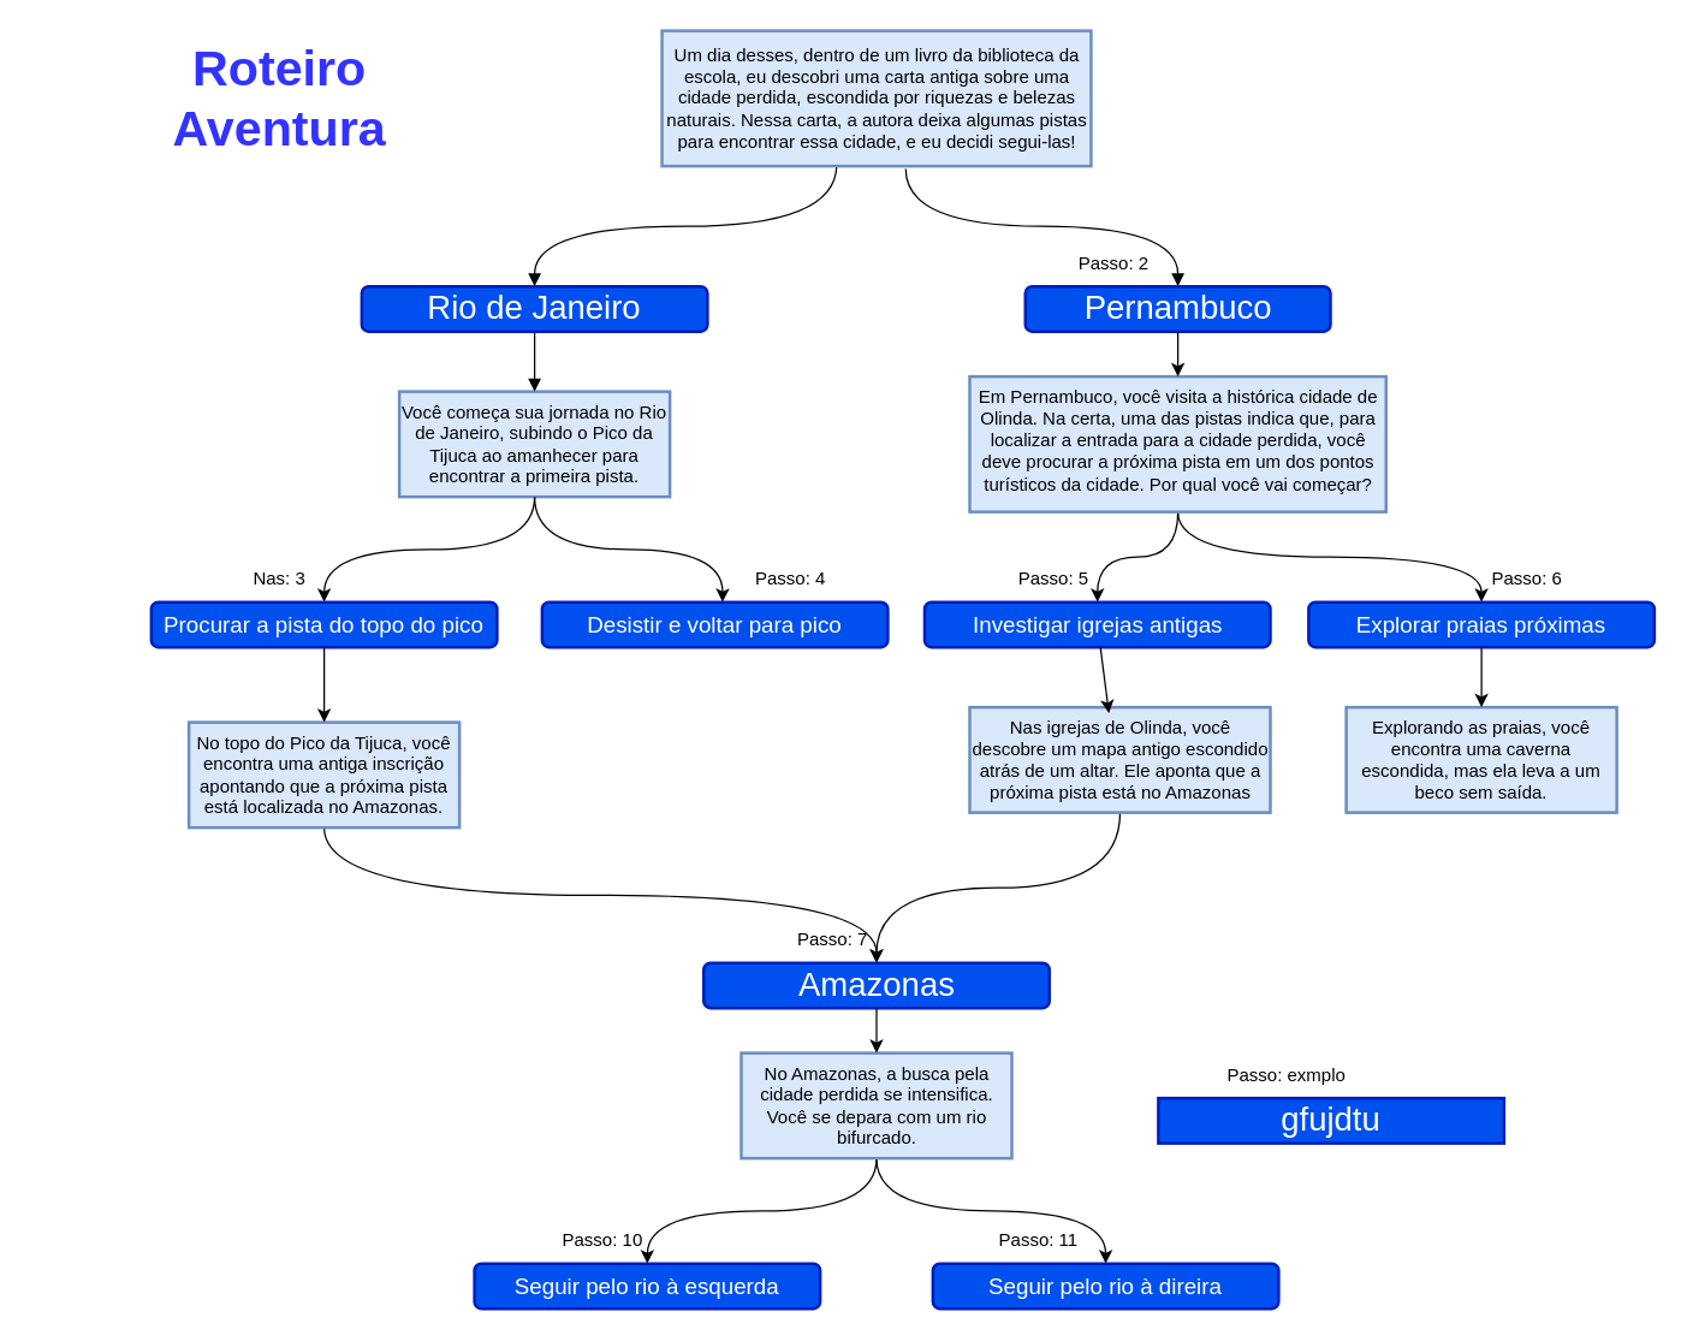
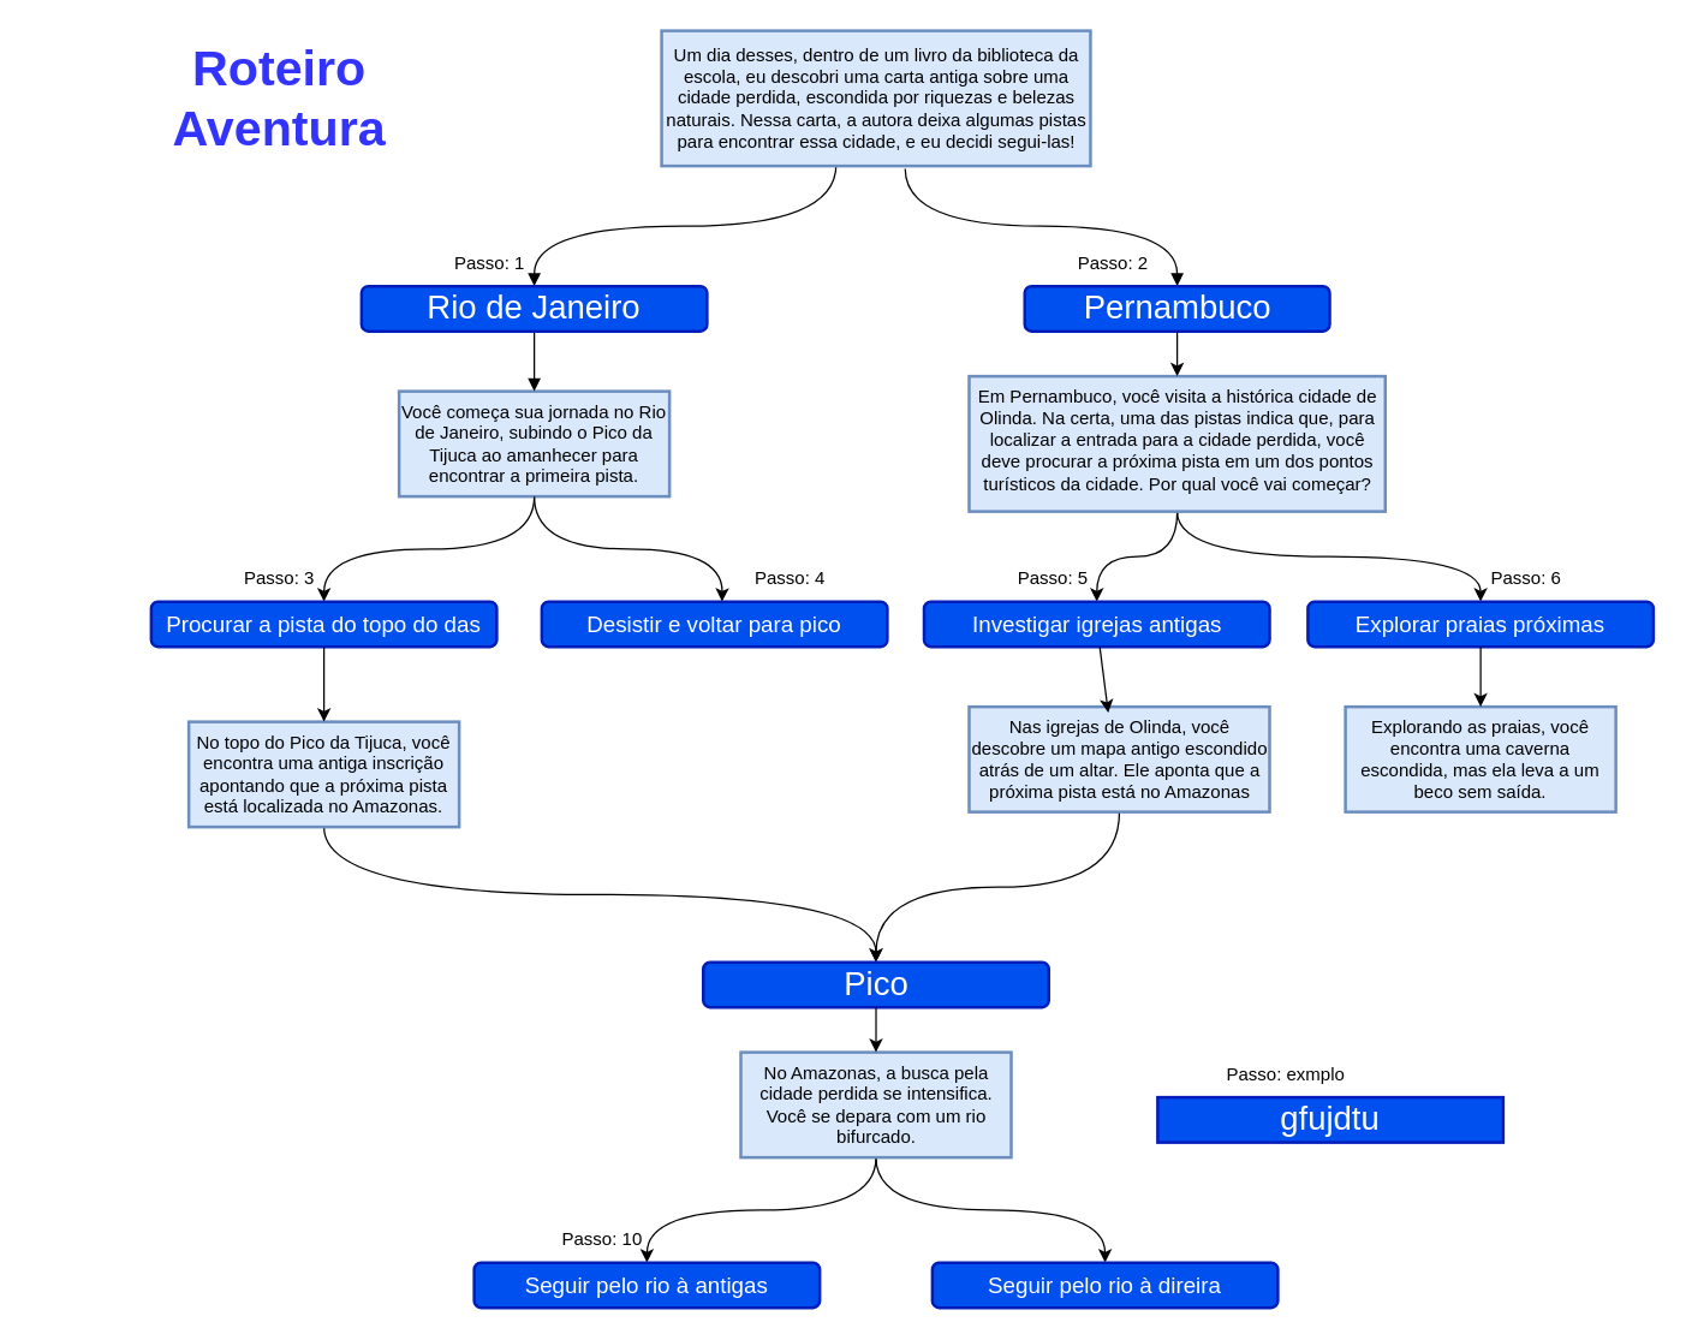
  <mxCell id="0" />
  <mxCell id="1" parent="0" />
  <mxCell id="2" style="edgeStyle=orthogonalEdgeStyle;rounded=0;orthogonalLoop=1;jettySize=auto;html=1;exitX=0.5;exitY=1;exitDx=0;exitDy=0;entryX=0.5;entryY=0;entryDx=0;entryDy=0;curved=1;" parent="1" source="3" target="20" edge="1"><mxGeometry relative="1" as="geometry" /></mxCell>
  <mxCell id="3" value="Você começa sua jornada no Rio de Janeiro, subindo o Pico da Tijuca ao amanhecer para encontrar a primeira pista.&#10;" style="whiteSpace=wrap;strokeWidth=2;pointerEvents=0;align=center;verticalAlign=top;fontFamily=Helvetica;fontSize=12;fillColor=#dae8fc;strokeColor=#6c8ebf;" parent="1" vertex="1"><mxGeometry x="265" y="260" width="180" height="70" as="geometry" /></mxCell>
  <mxCell id="4" value="" style="startArrow=none;endArrow=block;entryX=0.5;entryY=0;strokeColor=default;rounded=1;edgeStyle=orthogonalEdgeStyle;curved=1;exitX=0.407;exitY=0.989;exitDx=0;exitDy=0;exitPerimeter=0;" parent="1" source="11" target="13" edge="1"><mxGeometry relative="1" as="geometry"><mxPoint x="470" y="110" as="sourcePoint" /></mxGeometry></mxCell>
  <mxCell id="5" value="" style="curved=1;startArrow=none;endArrow=block;exitX=0.568;exitY=1.022;entryX=0.5;entryY=0;exitDx=0;exitDy=0;exitPerimeter=0;edgeStyle=orthogonalEdgeStyle;" parent="1" source="11" target="9" edge="1"><mxGeometry relative="1" as="geometry"><mxPoint x="645" y="284.58" as="sourcePoint" /></mxGeometry></mxCell>
  <mxCell id="6" value="" style="startArrow=none;endArrow=block;exitX=0.5;exitY=1;entryX=0.5;entryY=0;exitDx=0;exitDy=0;" parent="1" source="13" target="3" edge="1"><mxGeometry relative="1" as="geometry" /></mxCell>
  <mxCell id="7" value="&lt;h1&gt;&lt;span style=&quot;text-wrap-mode: wrap;&quot;&gt;&lt;font style=&quot;font-size: 33px; color: rgb(51, 51, 255);&quot;&gt;&lt;b style=&quot;&quot;&gt;Roteiro Aventura&lt;/b&gt;&lt;/font&gt;&lt;/span&gt;&lt;/h1&gt;" style="text;html=1;align=center;verticalAlign=middle;resizable=1;points=[];autosize=1;strokeColor=none;fillColor=none;rotation=0;imageAspect=0;movable=1;rotatable=1;deletable=1;editable=1;locked=0;connectable=1;" parent="1" vertex="1"><mxGeometry x="20" y="20" width="330" height="90" as="geometry" /></mxCell>
  <mxCell id="8" value="" style="group;pointerEvents=0;align=center;verticalAlign=top;fontFamily=Helvetica;fontSize=12;fontColor=default;fillColor=none;gradientColor=none;" parent="1" vertex="1" connectable="0"><mxGeometry x="681.5" y="160" width="203" height="60" as="geometry" /></mxCell>
  <mxCell id="9" value="Pernambuco" style="whiteSpace=wrap;strokeWidth=2;fontSize=22;strokeColor=#001DBC;align=center;verticalAlign=middle;fontFamily=Helvetica;fontColor=#ffffff;fillColor=#0050ef;rounded=1;pointerEvents=0;gradientColor=none;" parent="8" vertex="1"><mxGeometry y="30" width="203" height="30" as="geometry" /></mxCell>
  <mxCell id="10" value="Passo: 2" style="text;html=1;align=center;verticalAlign=middle;resizable=0;points=[];autosize=1;strokeColor=none;fillColor=none;rounded=1;fontFamily=Helvetica;fontSize=12;fontColor=default;" parent="8" vertex="1"><mxGeometry x="23" width="70" height="30" as="geometry" /></mxCell>
  <mxCell id="11" value="Um dia desses, dentro de um livro da biblioteca da escola, eu descobri uma carta antiga sobre uma cidade perdida, escondida por riquezas e belezas naturais. Nessa carta, a autora deixa algumas pistas para encontrar essa cidade, e eu decidi segui-las!" style="whiteSpace=wrap;strokeWidth=2;labelBackgroundColor=none;rounded=0;fillStyle=auto;fillColor=#dae8fc;strokeColor=#6c8ebf;" parent="1" vertex="1"><mxGeometry x="439.75" y="20" width="285.5" height="90" as="geometry" /></mxCell>
  <mxCell id="12" value="" style="group" parent="1" vertex="1" connectable="0"><mxGeometry x="240" y="160" width="230" height="60" as="geometry" /></mxCell>
  <mxCell id="13" value="Rio de Janeiro" style="whiteSpace=wrap;strokeWidth=2;fontSize=22;rounded=1;fillColor=#0050ef;strokeColor=#001DBC;fontColor=#ffffff;" parent="12" vertex="1"><mxGeometry y="30" width="230" height="30" as="geometry" /></mxCell>
+ <mxCell id="14" value="Passo: 1" style="text;html=1;align=center;verticalAlign=middle;resizable=0;points=[];autosize=1;strokeColor=none;fillColor=none;rounded=1;" parent="12" vertex="1"><mxGeometry x="50" width="70" height="30" as="geometry" /></mxCell>
  <mxCell id="15" style="edgeStyle=orthogonalEdgeStyle;rounded=0;orthogonalLoop=1;jettySize=auto;html=1;entryX=0.5;entryY=0;entryDx=0;entryDy=0;curved=1;" parent="1" source="17" target="30" edge="1"><mxGeometry relative="1" as="geometry" /></mxCell>
  <mxCell id="16" style="edgeStyle=orthogonalEdgeStyle;rounded=0;orthogonalLoop=1;jettySize=auto;html=1;entryX=0.5;entryY=0;entryDx=0;entryDy=0;curved=1;" parent="1" source="17" target="33" edge="1"><mxGeometry relative="1" as="geometry" /></mxCell>
  <mxCell id="17" value="Em Pernambuco, você visita a histórica cidade de Olinda. Na certa, uma das pistas indica que, para localizar a entrada para a cidade perdida, você deve procurar a próxima pista em um dos pontos turísticos da cidade. Por qual você vai começar?" style="whiteSpace=wrap;strokeWidth=2;pointerEvents=0;align=center;verticalAlign=top;fontFamily=Helvetica;fontSize=12;fillColor=#dae8fc;strokeColor=#6c8ebf;" parent="1" vertex="1"><mxGeometry x="644.5" y="250" width="277" height="90" as="geometry" /></mxCell>
  <mxCell id="18" style="edgeStyle=none;rounded=0;orthogonalLoop=1;jettySize=auto;html=1;" parent="1" source="9" target="17" edge="1"><mxGeometry relative="1" as="geometry" /></mxCell>
  <mxCell id="19" value="" style="group" parent="1" vertex="1" connectable="0"><mxGeometry x="100" y="370" width="230" height="60" as="geometry" /></mxCell>
- <mxCell id="20" value="Procurar a pista do topo do pico" style="whiteSpace=wrap;strokeWidth=2;fontSize=15;rounded=1;fillColor=#0050ef;strokeColor=#001DBC;fontColor=#ffffff;" parent="19" vertex="1"><mxGeometry y="30" width="230" height="30" as="geometry" /></mxCell>
- <mxCell id="21" value="Nas: 3" style="text;html=1;align=center;verticalAlign=middle;resizable=0;points=[];autosize=1;strokeColor=none;fillColor=none;rounded=1;" parent="19" vertex="1"><mxGeometry x="50" width="70" height="30" as="geometry" /></mxCell>
+ <mxCell id="20" value="Procurar a pista do topo do das" style="whiteSpace=wrap;strokeWidth=2;fontSize=15;rounded=1;fillColor=#0050ef;strokeColor=#001DBC;fontColor=#ffffff;" parent="19" vertex="1"><mxGeometry y="30" width="230" height="30" as="geometry" /></mxCell>
+ <mxCell id="21" value="Passo: 3" style="text;html=1;align=center;verticalAlign=middle;resizable=0;points=[];autosize=1;strokeColor=none;fillColor=none;rounded=1;" parent="19" vertex="1"><mxGeometry x="50" width="70" height="30" as="geometry" /></mxCell>
  <mxCell id="22" value="" style="group" parent="1" vertex="1" connectable="0"><mxGeometry x="360" y="370" width="230" height="60" as="geometry" /></mxCell>
  <mxCell id="23" value="Desistir e voltar para pico" style="whiteSpace=wrap;strokeWidth=2;fontSize=15;rounded=1;fillColor=#0050ef;strokeColor=#001DBC;fontColor=#ffffff;" parent="22" vertex="1"><mxGeometry y="30" width="230" height="30" as="geometry" /></mxCell>
  <mxCell id="24" value="Passo: 4" style="text;html=1;align=center;verticalAlign=middle;resizable=0;points=[];autosize=1;strokeColor=none;fillColor=none;rounded=1;" parent="22" vertex="1"><mxGeometry x="130" width="70" height="30" as="geometry" /></mxCell>
  <mxCell id="25" style="edgeStyle=orthogonalEdgeStyle;rounded=0;orthogonalLoop=1;jettySize=auto;html=1;curved=1;exitX=0.5;exitY=1;exitDx=0;exitDy=0;" parent="1" source="3" edge="1"><mxGeometry relative="1" as="geometry"><mxPoint x="480" y="400" as="targetPoint" /></mxGeometry></mxCell>
  <mxCell id="26" style="edgeStyle=orthogonalEdgeStyle;rounded=0;orthogonalLoop=1;jettySize=auto;html=1;exitX=0.5;exitY=1;exitDx=0;exitDy=0;entryX=0.5;entryY=0;entryDx=0;entryDy=0;curved=1;" parent="1" source="27" target="41" edge="1"><mxGeometry relative="1" as="geometry" /></mxCell>
  <mxCell id="27" value="No topo do Pico da Tijuca, você encontra uma antiga inscrição apontando que a próxima pista está localizada no Amazonas." style="whiteSpace=wrap;strokeWidth=2;pointerEvents=0;align=center;verticalAlign=top;fontFamily=Helvetica;fontSize=12;fillColor=#dae8fc;strokeColor=#6c8ebf;" parent="1" vertex="1"><mxGeometry x="125" y="480" width="180" height="70" as="geometry" /></mxCell>
  <mxCell id="28" style="edgeStyle=none;rounded=0;orthogonalLoop=1;jettySize=auto;html=1;entryX=0.5;entryY=0;entryDx=0;entryDy=0;" parent="1" source="20" target="27" edge="1"><mxGeometry relative="1" as="geometry" /></mxCell>
  <mxCell id="29" value="" style="group" parent="1" vertex="1" connectable="0"><mxGeometry x="614.5" y="370" width="230" height="60" as="geometry" /></mxCell>
  <mxCell id="30" value="Investigar igrejas antigas" style="whiteSpace=wrap;strokeWidth=2;fontSize=15;rounded=1;fillColor=#0050ef;strokeColor=#001DBC;fontColor=#ffffff;" parent="29" vertex="1"><mxGeometry y="30" width="230" height="30" as="geometry" /></mxCell>
  <mxCell id="31" value="Passo: 5" style="text;html=1;align=center;verticalAlign=middle;resizable=0;points=[];autosize=1;strokeColor=none;fillColor=none;rounded=1;" parent="29" vertex="1"><mxGeometry x="50" width="70" height="30" as="geometry" /></mxCell>
  <mxCell id="32" value="" style="group" parent="1" vertex="1" connectable="0"><mxGeometry x="870" y="370" width="230" height="60" as="geometry" /></mxCell>
  <mxCell id="33" value="Explorar praias próximas" style="whiteSpace=wrap;strokeWidth=2;fontSize=15;rounded=1;fillColor=#0050ef;strokeColor=#001DBC;fontColor=#ffffff;" parent="32" vertex="1"><mxGeometry y="30" width="230" height="30" as="geometry" /></mxCell>
  <mxCell id="34" value="Passo: 6" style="text;html=1;align=center;verticalAlign=middle;resizable=0;points=[];autosize=1;strokeColor=none;fillColor=none;rounded=1;" parent="32" vertex="1"><mxGeometry x="110" width="70" height="30" as="geometry" /></mxCell>
  <mxCell id="35" style="edgeStyle=orthogonalEdgeStyle;rounded=0;orthogonalLoop=1;jettySize=auto;html=1;entryX=0.5;entryY=0;entryDx=0;entryDy=0;curved=1;exitX=0.5;exitY=1;exitDx=0;exitDy=0;" parent="1" source="36" target="41" edge="1"><mxGeometry relative="1" as="geometry"><mxPoint x="474" y="600" as="targetPoint" /></mxGeometry></mxCell>
  <mxCell id="36" value="Nas igrejas de Olinda, você descobre um mapa antigo escondido atrás de um altar. Ele aponta que a próxima pista está no Amazonas" style="whiteSpace=wrap;strokeWidth=2;pointerEvents=0;align=center;verticalAlign=top;fontFamily=Helvetica;fontSize=12;fillColor=#dae8fc;strokeColor=#6c8ebf;" parent="1" vertex="1"><mxGeometry x="644.5" y="470" width="200" height="70" as="geometry" /></mxCell>
  <mxCell id="37" value="Explorando as praias, você encontra uma caverna escondida, mas ela leva a um beco sem saída." style="whiteSpace=wrap;strokeWidth=2;pointerEvents=0;align=center;verticalAlign=top;fontFamily=Helvetica;fontSize=12;fillColor=#dae8fc;strokeColor=#6c8ebf;" parent="1" vertex="1"><mxGeometry x="895" y="470" width="180" height="70" as="geometry" /></mxCell>
  <mxCell id="38" style="edgeStyle=none;rounded=0;orthogonalLoop=1;jettySize=auto;html=1;entryX=0.463;entryY=0.057;entryDx=0;entryDy=0;entryPerimeter=0;" parent="1" source="30" target="36" edge="1"><mxGeometry relative="1" as="geometry" /></mxCell>
  <mxCell id="39" style="edgeStyle=none;rounded=0;orthogonalLoop=1;jettySize=auto;html=1;entryX=0.5;entryY=0;entryDx=0;entryDy=0;" parent="1" source="33" target="37" edge="1"><mxGeometry relative="1" as="geometry" /></mxCell>
  <mxCell id="40" value="" style="group" parent="1" vertex="1" connectable="0"><mxGeometry x="467.5" y="610" width="230" height="60" as="geometry" /></mxCell>
- <mxCell id="41" value="Amazonas" style="whiteSpace=wrap;strokeWidth=2;fontSize=22;rounded=1;fillColor=#0050ef;strokeColor=#001DBC;fontColor=#ffffff;" parent="40" vertex="1"><mxGeometry y="30" width="230" height="30" as="geometry" /></mxCell>
- <mxCell id="42" value="Passo: 7" style="text;html=1;align=center;verticalAlign=middle;resizable=0;points=[];autosize=1;strokeColor=none;fillColor=none;rounded=1;" parent="40" vertex="1"><mxGeometry x="50" width="70" height="30" as="geometry" /></mxCell>
+ <mxCell id="41" value="Pico" style="whiteSpace=wrap;strokeWidth=2;fontSize=22;rounded=1;fillColor=#0050ef;strokeColor=#001DBC;fontColor=#ffffff;" parent="40" vertex="1"><mxGeometry y="30" width="230" height="30" as="geometry" /></mxCell>
  <mxCell id="43" style="edgeStyle=orthogonalEdgeStyle;rounded=0;orthogonalLoop=1;jettySize=auto;html=1;entryX=0.5;entryY=0;entryDx=0;entryDy=0;curved=1;" parent="1" source="45" target="48" edge="1"><mxGeometry relative="1" as="geometry" /></mxCell>
  <mxCell id="44" style="edgeStyle=orthogonalEdgeStyle;rounded=0;orthogonalLoop=1;jettySize=auto;html=1;exitX=0.5;exitY=1;exitDx=0;exitDy=0;entryX=0.5;entryY=0;entryDx=0;entryDy=0;curved=1;" parent="1" source="45" target="51" edge="1"><mxGeometry relative="1" as="geometry" /></mxCell>
  <mxCell id="45" value="No Amazonas, a busca pela cidade perdida se intensifica. Você se depara com um rio bifurcado." style="whiteSpace=wrap;strokeWidth=2;pointerEvents=0;align=center;verticalAlign=top;fontFamily=Helvetica;fontSize=12;fillColor=#dae8fc;strokeColor=#6c8ebf;" parent="1" vertex="1"><mxGeometry x="492.5" y="700" width="180" height="70" as="geometry" /></mxCell>
  <mxCell id="46" style="edgeStyle=none;rounded=0;orthogonalLoop=1;jettySize=auto;html=1;entryX=0.5;entryY=0;entryDx=0;entryDy=0;" parent="1" source="41" target="45" edge="1"><mxGeometry relative="1" as="geometry" /></mxCell>
  <mxCell id="47" value="" style="group" parent="1" vertex="1" connectable="0"><mxGeometry x="315" y="810" width="230" height="60" as="geometry" /></mxCell>
- <mxCell id="48" value="Seguir pelo rio à esquerda" style="whiteSpace=wrap;strokeWidth=2;fontSize=15;rounded=1;fillColor=#0050ef;strokeColor=#001DBC;fontColor=#ffffff;" parent="47" vertex="1"><mxGeometry y="30" width="230" height="30" as="geometry" /></mxCell>
+ <mxCell id="48" value="Seguir pelo rio à antigas" style="whiteSpace=wrap;strokeWidth=2;fontSize=15;rounded=1;fillColor=#0050ef;strokeColor=#001DBC;fontColor=#ffffff;" parent="47" vertex="1"><mxGeometry y="30" width="230" height="30" as="geometry" /></mxCell>
  <mxCell id="49" value="Passo: 10" style="text;html=1;align=center;verticalAlign=middle;resizable=0;points=[];autosize=1;strokeColor=none;fillColor=none;rounded=1;" parent="47" vertex="1"><mxGeometry x="45" width="80" height="30" as="geometry" /></mxCell>
  <mxCell id="50" value="" style="group" parent="1" vertex="1" connectable="0"><mxGeometry x="620" y="810" width="230" height="60" as="geometry" /></mxCell>
  <mxCell id="51" value="Seguir pelo rio à direira" style="whiteSpace=wrap;strokeWidth=2;fontSize=15;rounded=1;fillColor=#0050ef;strokeColor=#001DBC;fontColor=#ffffff;" parent="50" vertex="1"><mxGeometry y="30" width="230" height="30" as="geometry" /></mxCell>
- <mxCell id="52" value="Passo: 11" style="text;html=1;align=center;verticalAlign=middle;resizable=0;points=[];autosize=1;strokeColor=none;fillColor=none;rounded=1;" parent="50" vertex="1"><mxGeometry x="30" width="80" height="30" as="geometry" /></mxCell>
  <mxCell id="53" value="" style="group" parent="1" vertex="1" connectable="0"><mxGeometry x="770" y="700" width="230" height="60" as="geometry" /></mxCell>
  <mxCell id="54" value="gfujdtu" style="whiteSpace=wrap;strokeWidth=2;fontSize=22;fillColor=#0050ef;strokeColor=#001DBC;fontColor=#ffffff;rounded=0;" parent="53" vertex="1"><mxGeometry y="30" width="230" height="30" as="geometry" /></mxCell>
  <mxCell id="55" value="Passo: exmplo" style="text;html=1;align=center;verticalAlign=middle;resizable=0;points=[];autosize=1;strokeColor=none;fillColor=none;rounded=1;" parent="53" vertex="1"><mxGeometry x="35" width="100" height="30" as="geometry" /></mxCell>
